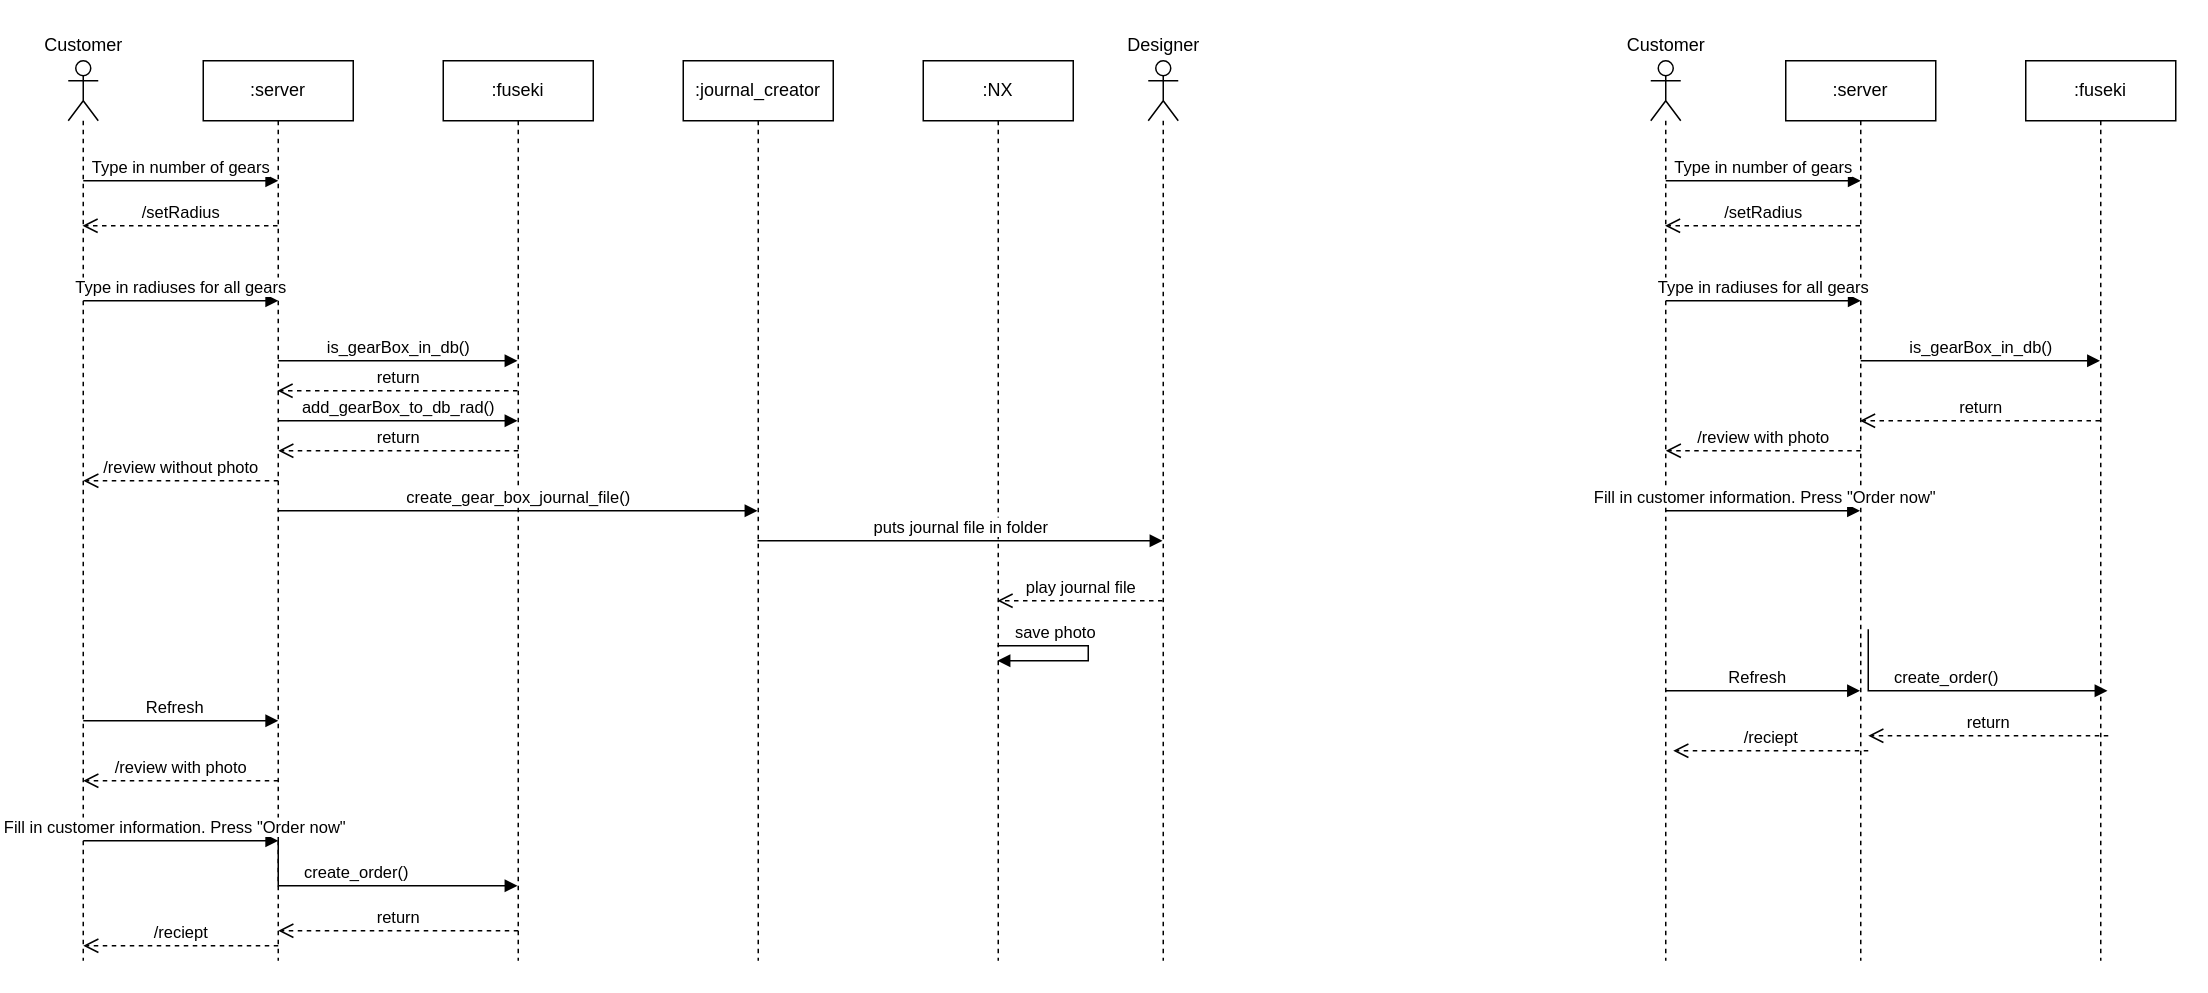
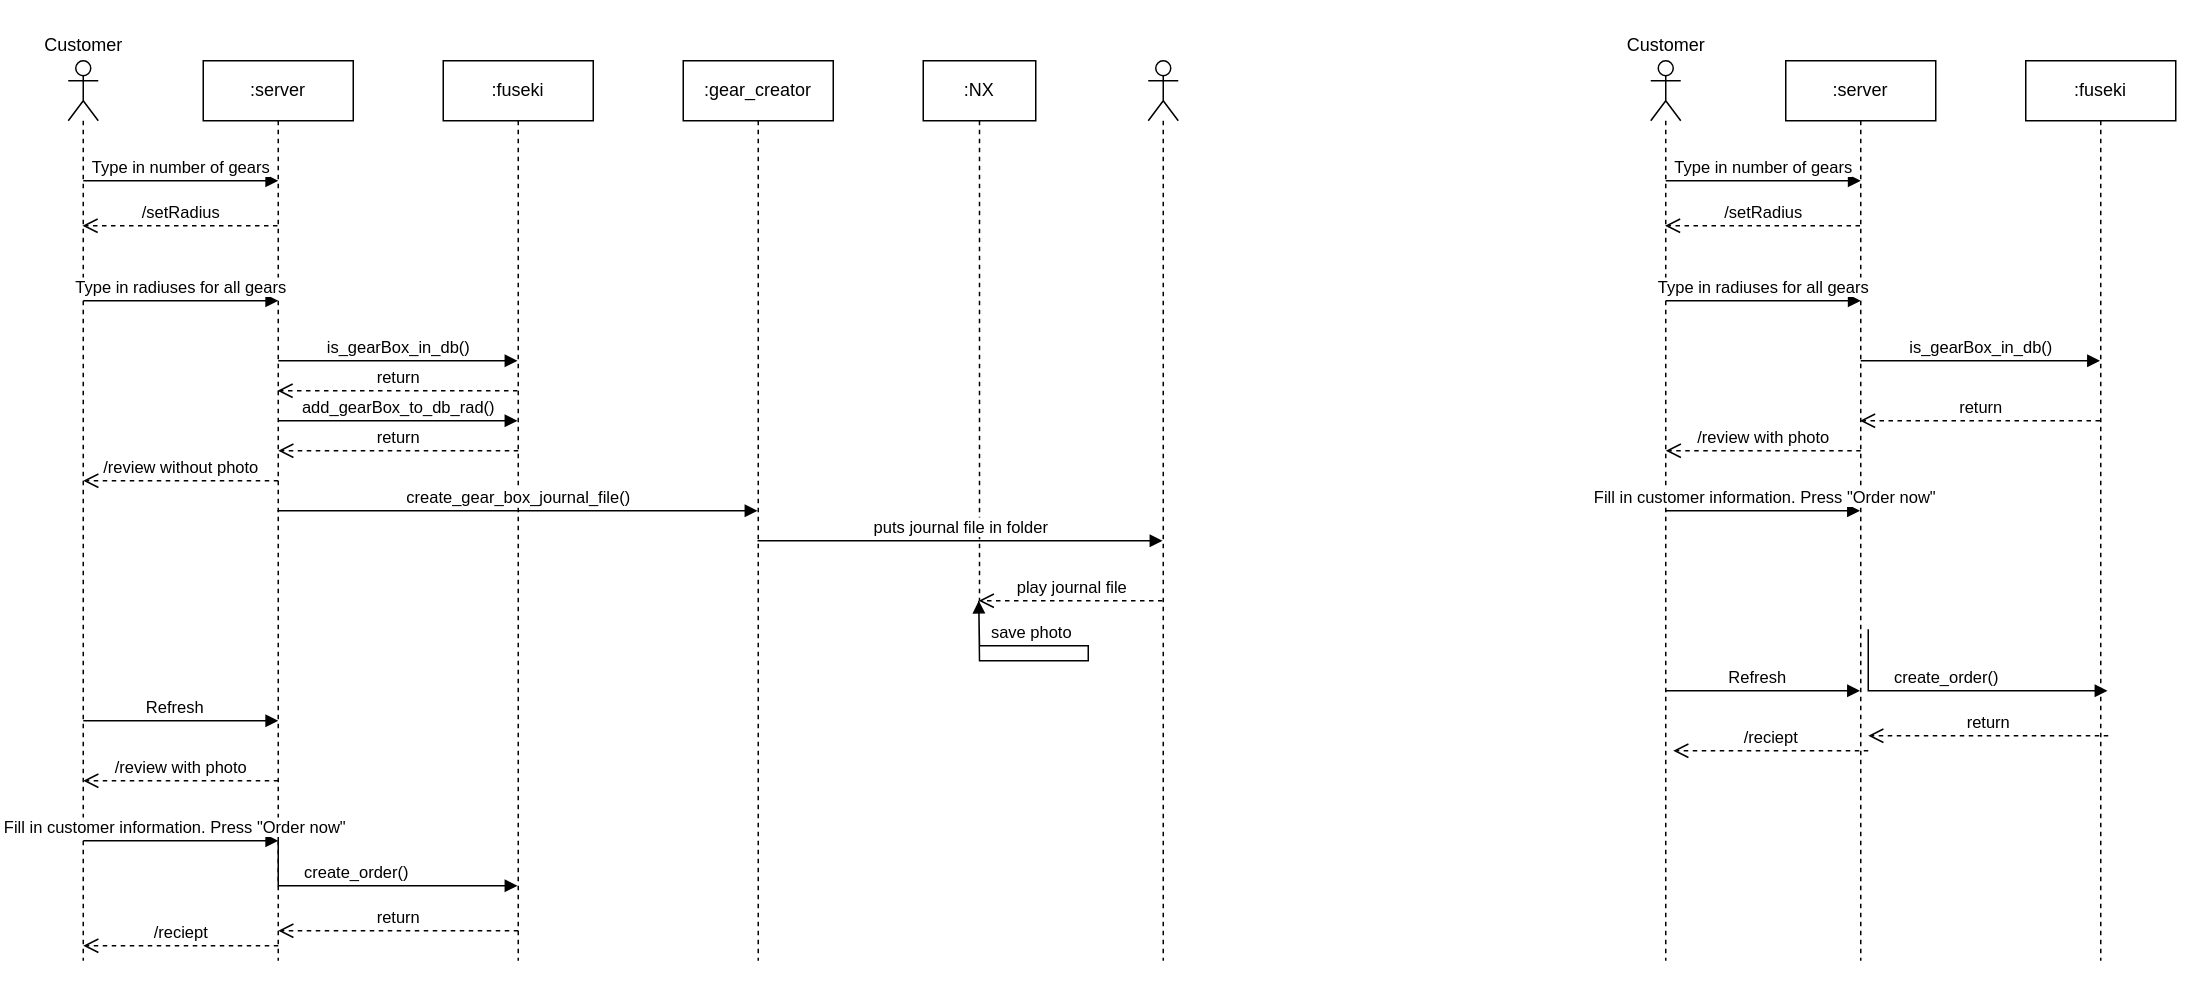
  <mxCell id="0" />
  <mxCell id="1" parent="0" />
  <mxCell id="2" value="" style="shape=umlLifeline;participant=umlActor;perimeter=lifelinePerimeter;whiteSpace=wrap;html=1;container=1;collapsible=0;recursiveResize=0;verticalAlign=top;spacingTop=36;outlineConnect=0;" parent="1" vertex="1"><mxGeometry x="45" y="40" width="20" height="600" as="geometry" /></mxCell>
  <mxCell id="3" value=":server" style="shape=umlLifeline;perimeter=lifelinePerimeter;whiteSpace=wrap;html=1;container=1;collapsible=0;recursiveResize=0;outlineConnect=0;" parent="1" vertex="1"><mxGeometry x="135" y="40" width="100" height="600" as="geometry" /></mxCell>
  <mxCell id="4" value="/review without photo" style="html=1;verticalAlign=bottom;endArrow=open;dashed=1;endSize=8;rounded=0;edgeStyle=orthogonalEdgeStyle;" parent="3" edge="1"><mxGeometry relative="1" as="geometry"><mxPoint x="50" y="280" as="sourcePoint" /><mxPoint x="-80" y="280" as="targetPoint" /><Array as="points"><mxPoint x="-19.5" y="280" /><mxPoint x="-19.5" y="280" /></Array></mxGeometry></mxCell>
  <mxCell id="5" value="/reciept" style="html=1;verticalAlign=bottom;endArrow=open;dashed=1;endSize=8;rounded=0;edgeStyle=orthogonalEdgeStyle;" parent="3" edge="1"><mxGeometry relative="1" as="geometry"><mxPoint x="50" y="590" as="sourcePoint" /><mxPoint x="-80" y="590" as="targetPoint" /><Array as="points"><mxPoint x="10.5" y="590" /><mxPoint x="10.5" y="590" /></Array></mxGeometry></mxCell>
  <mxCell id="6" value="return" style="html=1;verticalAlign=bottom;endArrow=open;dashed=1;endSize=8;rounded=0;edgeStyle=orthogonalEdgeStyle;" parent="3" edge="1"><mxGeometry relative="1" as="geometry"><mxPoint x="210" y="580" as="sourcePoint" /><mxPoint x="50" y="580" as="targetPoint" /><Array as="points"><mxPoint x="150.5" y="580" /><mxPoint x="150.5" y="580" /></Array></mxGeometry></mxCell>
  <mxCell id="7" value="Refresh" style="html=1;verticalAlign=bottom;endArrow=block;rounded=0;edgeStyle=orthogonalEdgeStyle;" parent="3" edge="1"><mxGeometry x="-0.069" width="80" relative="1" as="geometry"><mxPoint x="-80" y="440" as="sourcePoint" /><mxPoint x="50" y="440" as="targetPoint" /><mxPoint as="offset" /><Array as="points"><mxPoint x="-9.5" y="440" /><mxPoint x="-9.5" y="440" /></Array></mxGeometry></mxCell>
  <mxCell id="8" value=":fuseki" style="shape=umlLifeline;perimeter=lifelinePerimeter;whiteSpace=wrap;html=1;container=1;collapsible=0;recursiveResize=0;outlineConnect=0;" parent="1" vertex="1"><mxGeometry x="295" y="40" width="100" height="600" as="geometry" /></mxCell>
  <mxCell id="9" value="Type in&amp;nbsp;radiuses for all gears" style="html=1;verticalAlign=bottom;endArrow=block;rounded=0;edgeStyle=orthogonalEdgeStyle;" parent="1" edge="1"><mxGeometry width="80" relative="1" as="geometry"><mxPoint x="55" y="200" as="sourcePoint" /><mxPoint x="185" y="200" as="targetPoint" /></mxGeometry></mxCell>
  <mxCell id="10" value="Type in number of gears" style="html=1;verticalAlign=bottom;endArrow=block;rounded=0;edgeStyle=orthogonalEdgeStyle;" parent="1" edge="1"><mxGeometry width="80" relative="1" as="geometry"><mxPoint x="55" y="120" as="sourcePoint" /><mxPoint x="185" y="120" as="targetPoint" /></mxGeometry></mxCell>
  <mxCell id="11" value="/setRadius" style="html=1;verticalAlign=bottom;endArrow=open;dashed=1;endSize=8;rounded=0;edgeStyle=orthogonalEdgeStyle;" parent="1" source="3" target="2" edge="1"><mxGeometry relative="1" as="geometry"><mxPoint x="185" y="170" as="sourcePoint" /><mxPoint x="75" y="170" as="targetPoint" /><Array as="points"><mxPoint x="125" y="150" /><mxPoint x="125" y="150" /></Array></mxGeometry></mxCell>
  <mxCell id="12" value="is_gearBox_in_db()" style="html=1;verticalAlign=bottom;endArrow=block;rounded=0;edgeStyle=orthogonalEdgeStyle;" parent="1" target="8" edge="1"><mxGeometry width="80" relative="1" as="geometry"><mxPoint x="185" y="240" as="sourcePoint" /><mxPoint x="265" y="240" as="targetPoint" /><Array as="points"><mxPoint x="285" y="240" /><mxPoint x="285" y="240" /></Array></mxGeometry></mxCell>
- <mxCell id="13" value=":NX" style="shape=umlLifeline;perimeter=lifelinePerimeter;whiteSpace=wrap;html=1;container=1;collapsible=0;recursiveResize=0;outlineConnect=0;" parent="1" vertex="1"><mxGeometry x="615" y="40" width="100" height="600" as="geometry" /></mxCell>
+ <mxCell id="13" value=":NX" style="shape=umlLifeline;perimeter=lifelinePerimeter;whiteSpace=wrap;html=1;container=1;collapsible=0;recursiveResize=0;outlineConnect=0;" parent="1" vertex="1"><mxGeometry x="615" y="40" width="75" height="360" as="geometry" /></mxCell>
  <mxCell id="14" value="" style="shape=umlLifeline;participant=umlActor;perimeter=lifelinePerimeter;whiteSpace=wrap;html=1;container=1;collapsible=0;recursiveResize=0;verticalAlign=top;spacingTop=36;outlineConnect=0;align=center;size=40;" parent="1" vertex="1"><mxGeometry x="765" y="40" width="20" height="600" as="geometry" /></mxCell>
- <mxCell id="15" value="&lt;span&gt;Designer&lt;/span&gt;" style="text;html=1;align=center;verticalAlign=middle;resizable=0;points=[];autosize=1;strokeColor=none;fillColor=none;" parent="1" vertex="1"><mxGeometry x="745" y="20" width="60" height="20" as="geometry" /></mxCell>
  <mxCell id="16" value="Customer" style="text;html=1;align=center;verticalAlign=middle;resizable=0;points=[];autosize=1;strokeColor=none;fillColor=none;" parent="1" vertex="1"><mxGeometry x="20" y="20" width="70" height="20" as="geometry" /></mxCell>
- <mxCell id="17" value=":journal_creator" style="shape=umlLifeline;perimeter=lifelinePerimeter;whiteSpace=wrap;html=1;container=1;collapsible=0;recursiveResize=0;outlineConnect=0;" parent="1" vertex="1"><mxGeometry x="455" y="40" width="100" height="600" as="geometry" /></mxCell>
+ <mxCell id="17" value=":gear_creator" style="shape=umlLifeline;perimeter=lifelinePerimeter;whiteSpace=wrap;html=1;container=1;collapsible=0;recursiveResize=0;outlineConnect=0;" parent="1" vertex="1"><mxGeometry x="455" y="40" width="100" height="600" as="geometry" /></mxCell>
  <mxCell id="18" value="play journal file" style="html=1;verticalAlign=bottom;endArrow=open;dashed=1;endSize=8;rounded=0;edgeStyle=orthogonalEdgeStyle;" parent="1" source="14" target="13" edge="1"><mxGeometry relative="1" as="geometry"><mxPoint x="625" y="460" as="sourcePoint" /><mxPoint x="545" y="460" as="targetPoint" /><Array as="points"><mxPoint x="725" y="400" /><mxPoint x="725" y="400" /></Array></mxGeometry></mxCell>
  <mxCell id="19" value="return" style="html=1;verticalAlign=bottom;endArrow=open;dashed=1;endSize=8;rounded=0;edgeStyle=orthogonalEdgeStyle;" parent="1" source="8" target="3" edge="1"><mxGeometry relative="1" as="geometry"><mxPoint x="345" y="270" as="sourcePoint" /><mxPoint x="265" y="270" as="targetPoint" /><Array as="points"><mxPoint x="275" y="260" /><mxPoint x="275" y="260" /></Array></mxGeometry></mxCell>
  <mxCell id="20" value="create_gear_box_journal_file()" style="html=1;verticalAlign=bottom;endArrow=block;rounded=0;edgeStyle=orthogonalEdgeStyle;" parent="1" source="3" target="17" edge="1"><mxGeometry width="80" relative="1" as="geometry"><mxPoint x="265" y="290" as="sourcePoint" /><mxPoint x="855" y="290" as="targetPoint" /><Array as="points"><mxPoint x="235" y="370" /><mxPoint x="235" y="370" /></Array></mxGeometry></mxCell>
  <mxCell id="21" value="puts journal file in folder" style="html=1;verticalAlign=bottom;endArrow=block;rounded=0;edgeStyle=orthogonalEdgeStyle;" parent="1" source="17" target="14" edge="1"><mxGeometry width="80" relative="1" as="geometry"><mxPoint x="545" y="350" as="sourcePoint" /><mxPoint x="625" y="350" as="targetPoint" /><Array as="points"><mxPoint x="635" y="360" /><mxPoint x="635" y="360" /></Array></mxGeometry></mxCell>
  <mxCell id="22" value="save photo" style="html=1;verticalAlign=bottom;endArrow=block;rounded=0;edgeStyle=orthogonalEdgeStyle;" parent="1" source="13" target="13" edge="1"><mxGeometry x="-0.425" width="80" relative="1" as="geometry"><mxPoint x="545" y="440" as="sourcePoint" /><mxPoint x="725" y="580" as="targetPoint" /><Array as="points"><mxPoint x="725" y="430" /><mxPoint x="725" y="440" /></Array><mxPoint as="offset" /></mxGeometry></mxCell>
  <mxCell id="23" value="/review with photo" style="html=1;verticalAlign=bottom;endArrow=open;dashed=1;endSize=8;rounded=0;edgeStyle=orthogonalEdgeStyle;" parent="1" edge="1"><mxGeometry relative="1" as="geometry"><mxPoint x="185" y="520" as="sourcePoint" /><mxPoint x="55" y="520" as="targetPoint" /><Array as="points"><mxPoint x="115.5" y="520" /><mxPoint x="115.5" y="520" /></Array></mxGeometry></mxCell>
  <mxCell id="24" value="" style="shape=umlLifeline;participant=umlActor;perimeter=lifelinePerimeter;whiteSpace=wrap;html=1;container=1;collapsible=0;recursiveResize=0;verticalAlign=top;spacingTop=36;outlineConnect=0;" parent="1" vertex="1"><mxGeometry x="1100" y="40" width="20" height="600" as="geometry" /></mxCell>
  <mxCell id="25" value=":server" style="shape=umlLifeline;perimeter=lifelinePerimeter;whiteSpace=wrap;html=1;container=1;collapsible=0;recursiveResize=0;outlineConnect=0;" parent="1" vertex="1"><mxGeometry x="1190" y="40" width="100" height="600" as="geometry" /></mxCell>
  <mxCell id="26" value="/review with photo" style="html=1;verticalAlign=bottom;endArrow=open;dashed=1;endSize=8;rounded=0;edgeStyle=orthogonalEdgeStyle;" parent="25" edge="1"><mxGeometry relative="1" as="geometry"><mxPoint x="50" y="260" as="sourcePoint" /><mxPoint x="-80" y="260" as="targetPoint" /><Array as="points"><mxPoint x="-19.5" y="260" /><mxPoint x="-19.5" y="260" /></Array></mxGeometry></mxCell>
  <mxCell id="27" value="Refresh" style="html=1;verticalAlign=bottom;endArrow=block;rounded=0;edgeStyle=orthogonalEdgeStyle;" parent="25" edge="1"><mxGeometry x="-0.069" width="80" relative="1" as="geometry"><mxPoint x="-80.5" y="420" as="sourcePoint" /><mxPoint x="49.5" y="420" as="targetPoint" /><mxPoint as="offset" /><Array as="points"><mxPoint x="-10" y="420" /><mxPoint x="-10" y="420" /></Array></mxGeometry></mxCell>
  <mxCell id="28" value="/reciept" style="html=1;verticalAlign=bottom;endArrow=open;dashed=1;endSize=8;rounded=0;edgeStyle=orthogonalEdgeStyle;" parent="25" edge="1"><mxGeometry relative="1" as="geometry"><mxPoint x="55" y="460" as="sourcePoint" /><mxPoint x="-75" y="460" as="targetPoint" /><Array as="points"><mxPoint x="15.5" y="460" /><mxPoint x="15.5" y="460" /></Array></mxGeometry></mxCell>
  <mxCell id="29" value="return" style="html=1;verticalAlign=bottom;endArrow=open;dashed=1;endSize=8;rounded=0;edgeStyle=orthogonalEdgeStyle;" parent="25" edge="1"><mxGeometry relative="1" as="geometry"><mxPoint x="215" y="450" as="sourcePoint" /><mxPoint x="55" y="450" as="targetPoint" /><Array as="points"><mxPoint x="155.5" y="450" /><mxPoint x="155.5" y="450" /></Array></mxGeometry></mxCell>
  <mxCell id="30" value="create_order()" style="html=1;verticalAlign=bottom;endArrow=block;rounded=0;edgeStyle=orthogonalEdgeStyle;" parent="25" edge="1"><mxGeometry x="-0.069" width="80" relative="1" as="geometry"><mxPoint x="55" y="379" as="sourcePoint" /><mxPoint x="214.5" y="420" as="targetPoint" /><mxPoint as="offset" /><Array as="points"><mxPoint x="55" y="420" /></Array></mxGeometry></mxCell>
  <mxCell id="31" value=":fuseki" style="shape=umlLifeline;perimeter=lifelinePerimeter;whiteSpace=wrap;html=1;container=1;collapsible=0;recursiveResize=0;outlineConnect=0;" parent="1" vertex="1"><mxGeometry x="1350" y="40" width="100" height="600" as="geometry" /></mxCell>
  <mxCell id="32" value="Type in&amp;nbsp;radiuses for all gears" style="html=1;verticalAlign=bottom;endArrow=block;rounded=0;edgeStyle=orthogonalEdgeStyle;" parent="1" edge="1"><mxGeometry width="80" relative="1" as="geometry"><mxPoint x="1110" y="200" as="sourcePoint" /><mxPoint x="1240" y="200" as="targetPoint" /></mxGeometry></mxCell>
  <mxCell id="33" value="Type in number of gears" style="html=1;verticalAlign=bottom;endArrow=block;rounded=0;edgeStyle=orthogonalEdgeStyle;" parent="1" edge="1"><mxGeometry width="80" relative="1" as="geometry"><mxPoint x="1110" y="120" as="sourcePoint" /><mxPoint x="1240" y="120" as="targetPoint" /></mxGeometry></mxCell>
  <mxCell id="34" value="/setRadius" style="html=1;verticalAlign=bottom;endArrow=open;dashed=1;endSize=8;rounded=0;edgeStyle=orthogonalEdgeStyle;" parent="1" source="25" target="24" edge="1"><mxGeometry relative="1" as="geometry"><mxPoint x="1240" y="170" as="sourcePoint" /><mxPoint x="1130" y="170" as="targetPoint" /><Array as="points"><mxPoint x="1180" y="150" /><mxPoint x="1180" y="150" /></Array></mxGeometry></mxCell>
  <mxCell id="35" value="is_gearBox_in_db()" style="html=1;verticalAlign=bottom;endArrow=block;rounded=0;edgeStyle=orthogonalEdgeStyle;" parent="1" target="31" edge="1"><mxGeometry width="80" relative="1" as="geometry"><mxPoint x="1240" y="240" as="sourcePoint" /><mxPoint x="1320" y="240" as="targetPoint" /><Array as="points"><mxPoint x="1340" y="240" /><mxPoint x="1340" y="240" /></Array></mxGeometry></mxCell>
  <mxCell id="36" value="Customer" style="text;html=1;align=center;verticalAlign=middle;resizable=0;points=[];autosize=1;strokeColor=none;fillColor=none;" parent="1" vertex="1"><mxGeometry x="1075" y="20" width="70" height="20" as="geometry" /></mxCell>
  <mxCell id="37" value="return" style="html=1;verticalAlign=bottom;endArrow=open;dashed=1;endSize=8;rounded=0;edgeStyle=orthogonalEdgeStyle;" parent="1" source="31" target="25" edge="1"><mxGeometry relative="1" as="geometry"><mxPoint x="1400" y="270" as="sourcePoint" /><mxPoint x="1320" y="270" as="targetPoint" /><Array as="points"><mxPoint x="1340" y="280" /><mxPoint x="1340" y="280" /></Array></mxGeometry></mxCell>
  <mxCell id="38" value="create_order()" style="html=1;verticalAlign=bottom;endArrow=block;rounded=0;edgeStyle=orthogonalEdgeStyle;" parent="1" target="8" edge="1"><mxGeometry x="-0.069" width="80" relative="1" as="geometry"><mxPoint x="185" y="549" as="sourcePoint" /><mxPoint x="255" y="520" as="targetPoint" /><mxPoint as="offset" /><Array as="points"><mxPoint x="185" y="590" /></Array></mxGeometry></mxCell>
  <mxCell id="39" value="add_gearBox_to_db_rad()" style="html=1;verticalAlign=bottom;endArrow=block;rounded=0;edgeStyle=orthogonalEdgeStyle;" parent="1" edge="1"><mxGeometry width="80" relative="1" as="geometry"><mxPoint x="185" y="280" as="sourcePoint" /><mxPoint x="344.5" y="280" as="targetPoint" /><Array as="points"><mxPoint x="285" y="280" /><mxPoint x="285" y="280" /></Array></mxGeometry></mxCell>
  <mxCell id="40" value="return" style="html=1;verticalAlign=bottom;endArrow=open;dashed=1;endSize=8;rounded=0;edgeStyle=orthogonalEdgeStyle;" parent="1" edge="1"><mxGeometry relative="1" as="geometry"><mxPoint x="345" y="300" as="sourcePoint" /><mxPoint x="185" y="300" as="targetPoint" /><Array as="points"><mxPoint x="275.5" y="300" /><mxPoint x="275.5" y="300" /></Array></mxGeometry></mxCell>
  <mxCell id="41" value="Fill in customer information. Press &quot;Order now&quot;" style="html=1;verticalAlign=bottom;endArrow=block;rounded=0;edgeStyle=orthogonalEdgeStyle;" parent="1" edge="1"><mxGeometry x="-0.069" width="80" relative="1" as="geometry"><mxPoint x="55" y="560" as="sourcePoint" /><mxPoint x="185" y="560" as="targetPoint" /><mxPoint as="offset" /><Array as="points"><mxPoint x="125.5" y="560" /><mxPoint x="125.5" y="560" /></Array></mxGeometry></mxCell>
  <mxCell id="42" value="Fill in customer information. Press &quot;Order now&quot;" style="html=1;verticalAlign=bottom;endArrow=block;rounded=0;edgeStyle=orthogonalEdgeStyle;" parent="1" source="24" target="25" edge="1"><mxGeometry x="0.008" width="80" relative="1" as="geometry"><mxPoint x="1135" y="350" as="sourcePoint" /><mxPoint x="1235" y="350" as="targetPoint" /><mxPoint as="offset" /><Array as="points" /></mxGeometry></mxCell>
